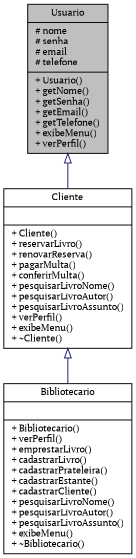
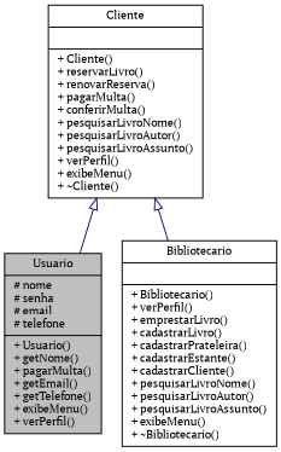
  digraph {
    fontname="PT Serif"
    node [color=black fillcolor=white fontname="PT Serif" fontsize=10 shape=record style=filled]
    edge [arrowtail=onormal color=midnightblue dir=back fontname="PT Serif" fontsize=10 labelfontname=Helvetica labelfontsize=10 style=solid]
-   n1 [fillcolor=grey75 fontcolor=black height=0.2 label="{Usuario\n|# nome\l# senha\l# email\l# telefone\l|+ Usuario()\l+ getNome()\l+ getSenha()\l+ getEmail()\l+ getTelefone()\l+ exibeMenu()\l+ verPerfil()\l}" width=0.4]
+   n1 [fillcolor=grey75 fontcolor=black height=0.2 label="{Usuario\n|# nome\l# senha\l# email\l# telefone\l|+ Usuario()\l+ getNome()\l+ pagarMulta()\l+ getEmail()\l+ getTelefone()\l+ exibeMenu()\l+ verPerfil()\l}" width=0.4]
    n2 [height=0.2 label="{Cliente\n||+ Cliente()\l+ reservarLivro()\l+ renovarReserva()\l+ pagarMulta()\l+ conferirMulta()\l+ pesquisarLivroNome()\l+ pesquisarLivroAutor()\l+ pesquisarLivroAssunto()\l+ verPerfil()\l+ exibeMenu()\l+ ~Cliente()\l}" width=0.4]
    n3 [height=0.2 label="{Bibliotecario\n||+ Bibliotecario()\l+ verPerfil()\l+ emprestarLivro()\l+ cadastrarLivro()\l+ cadastrarPrateleira()\l+ cadastrarEstante()\l+ cadastrarCliente()\l+ pesquisarLivroNome()\l+ pesquisarLivroAutor()\l+ pesquisarLivroAssunto()\l+ exibeMenu()\l+ ~Bibliotecario()\l}" width=0.4]
-   n1 -> n2
+   n2 -> n1
    n2 -> n3
  }
